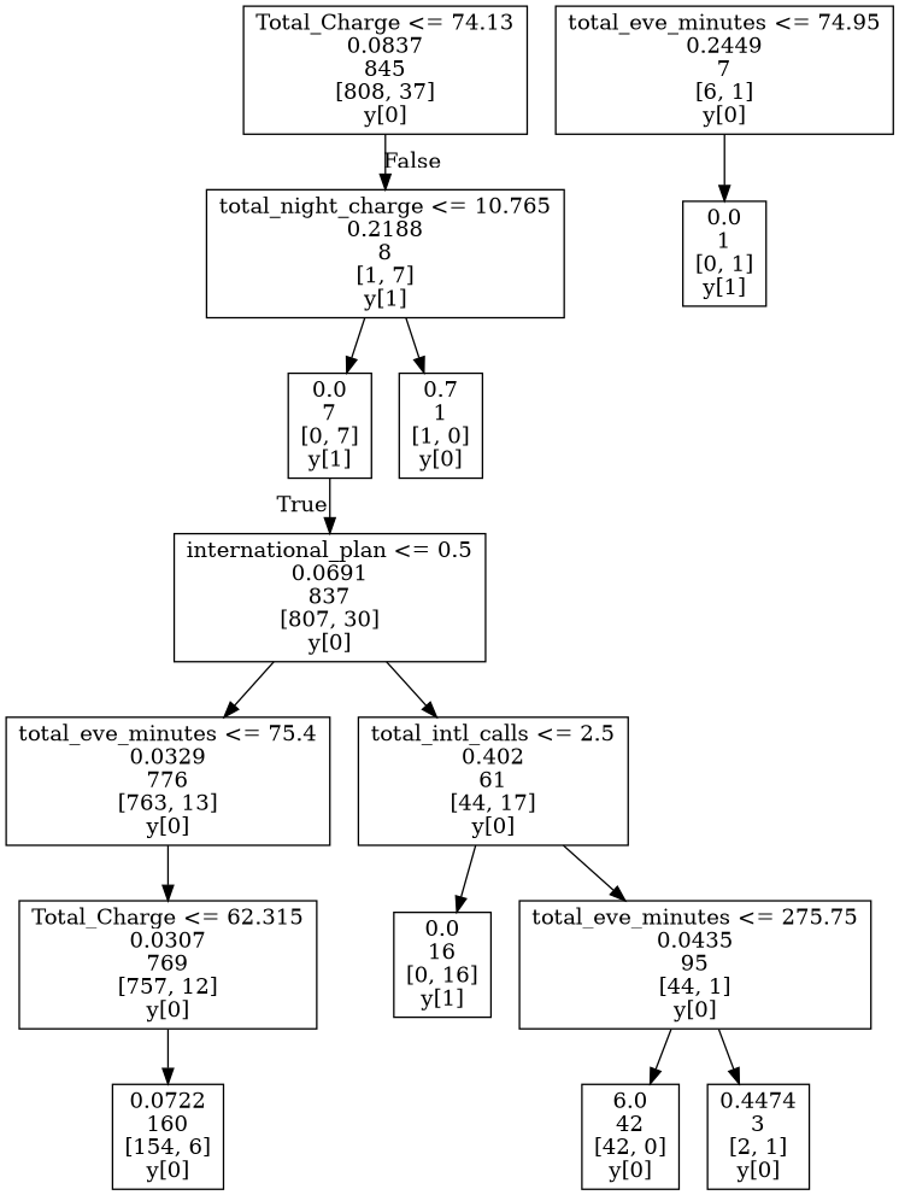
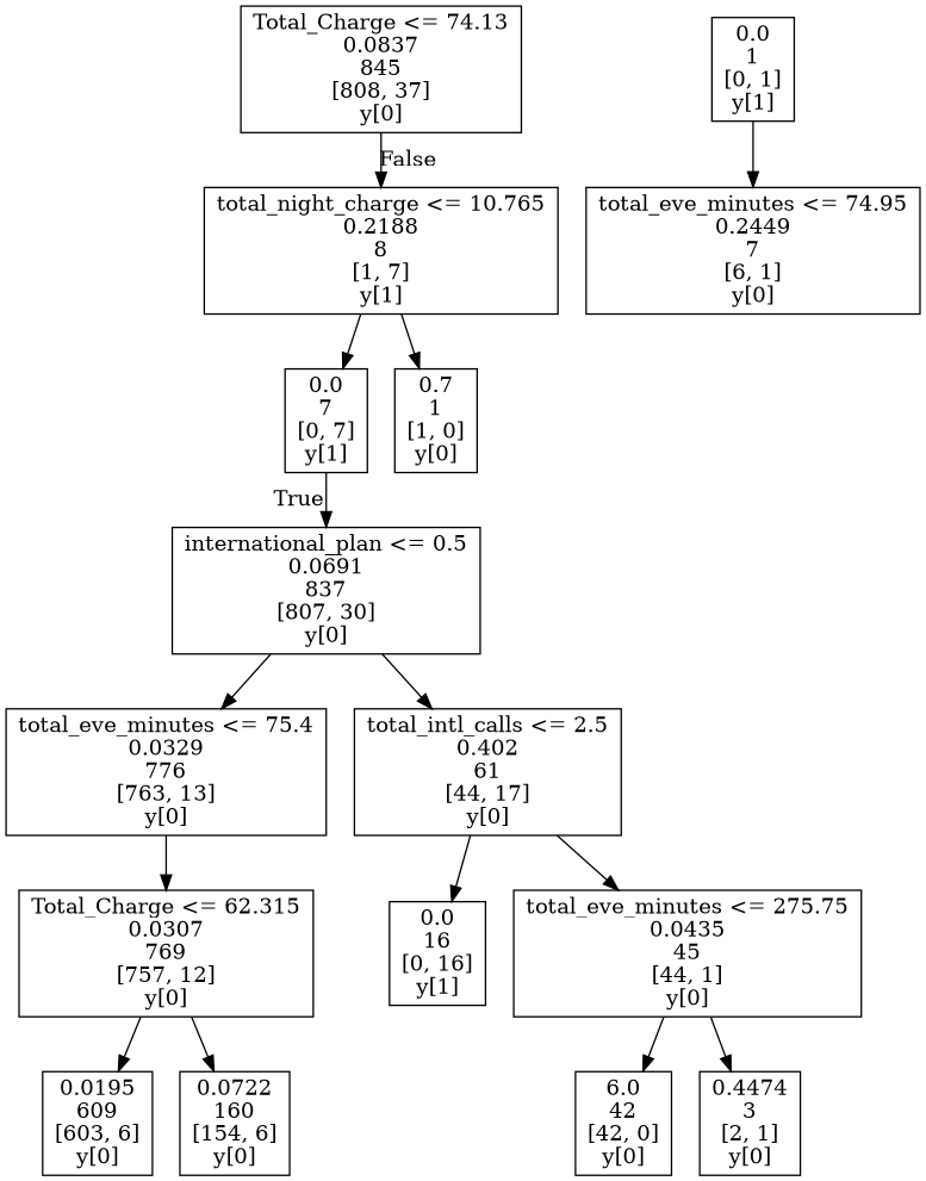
  digraph {
    node [shape=box]
    n1 [label="Total_Charge <= 74.13\n0.0837\n845\n[808, 37]\ny[0]"]
    n2 [label="total_night_charge <= 10.765\n0.2188\n8\n[1, 7]\ny[1]"]
    n3 [label="international_plan <= 0.5\n0.0691\n837\n[807, 30]\ny[0]"]
    n4 [label="total_eve_minutes <= 75.4\n0.0329\n776\n[763, 13]\ny[0]"]
    n5 [label="total_intl_calls <= 2.5\n0.402\n61\n[44, 17]\ny[0]"]
    n6 [label="0.0\n7\n[0, 7]\ny[1]"]
    n7 [label="0.7\n1\n[1, 0]\ny[0]"]
    n8 [label="Total_Charge <= 62.315\n0.0307\n769\n[757, 12]\ny[0]"]
    n9 [label="0.0\n16\n[0, 16]\ny[1]"]
-   n10 [label="total_eve_minutes <= 275.75\n0.0435\n95\n[44, 1]\ny[0]"]
+   n10 [label="total_eve_minutes <= 275.75\n0.0435\n45\n[44, 1]\ny[0]"]
    n11 [label="total_eve_minutes <= 74.95\n0.2449\n7\n[6, 1]\ny[0]"]
    n12 [label="0.0\n1\n[0, 1]\ny[1]"]
+   n13 [label="0.0195\n609\n[603, 6]\ny[0]"]
    n14 [label="0.0722\n160\n[154, 6]\ny[0]"]
    n15 [label="6.0\n42\n[42, 0]\ny[0]"]
    n16 [label="0.4474\n3\n[2, 1]\ny[0]"]
    n1 -> n2 [headlabel=False labelangle=-45 labeldistance=2.5]
    n2 -> n6
    n2 -> n7
    n3 -> n4
    n3 -> n5
    n4 -> n8
    n5 -> n9
    n5 -> n10
    n6 -> n3 [headlabel=True labelangle=45 labeldistance=2.5]
+   n8 -> n13
    n8 -> n14
    n10 -> n15
    n10 -> n16
-   n11 -> n12
+   n12 -> n11
  }
